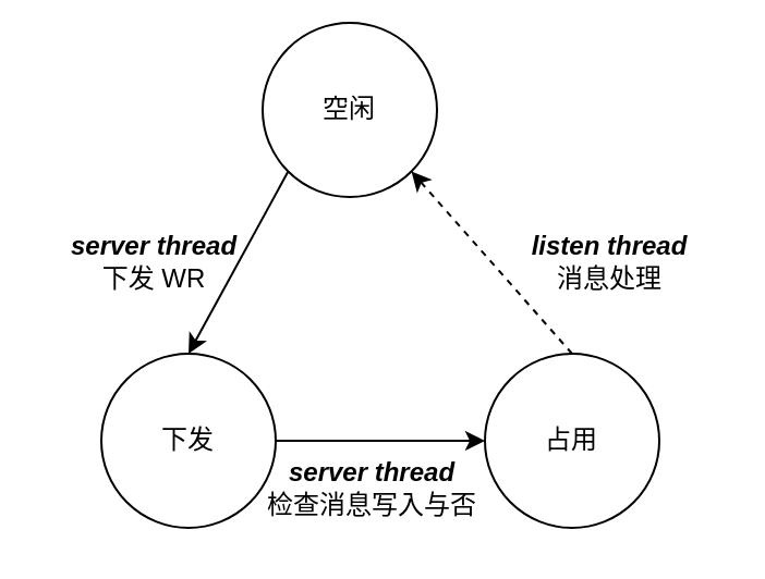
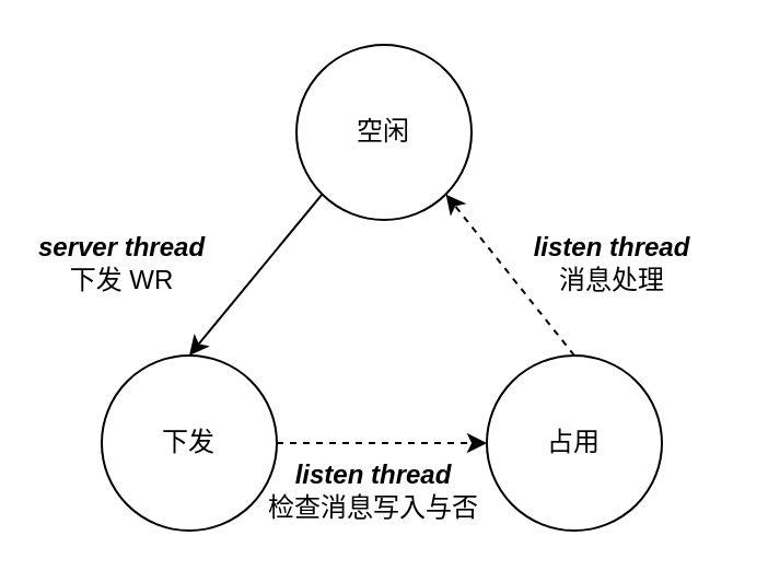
  <mxCell id="0" />
  <mxCell id="1" parent="0" />
- <mxCell id="2" value="空闲" style="ellipse;whiteSpace=wrap;html=1;aspect=fixed;" vertex="1" parent="1"><mxGeometry x="120" y="10" width="80" height="80" as="geometry" /></mxCell>
- <mxCell id="3" style="edgeStyle=orthogonalEdgeStyle;rounded=0;orthogonalLoop=1;jettySize=auto;html=1;exitX=1;exitY=0.5;exitDx=0;exitDy=0;entryX=0;entryY=0.5;entryDx=0;entryDy=0;dashed=0;" edge="1" parent="1" source="4" target="5"><mxGeometry relative="1" as="geometry" /></mxCell>
+ <mxCell id="2" value="空闲" style="ellipse;whiteSpace=wrap;html=1;aspect=fixed;" vertex="1" parent="1"><mxGeometry x="135" y="20" width="80" height="80" as="geometry" /></mxCell>
+ <mxCell id="3" style="edgeStyle=orthogonalEdgeStyle;rounded=0;orthogonalLoop=1;jettySize=auto;html=1;exitX=1;exitY=0.5;exitDx=0;exitDy=0;entryX=0;entryY=0.5;entryDx=0;entryDy=0;dashed=1;" edge="1" parent="1" source="4" target="5"><mxGeometry relative="1" as="geometry" /></mxCell>
  <mxCell id="4" value="下发" style="ellipse;whiteSpace=wrap;html=1;aspect=fixed;" vertex="1" parent="1"><mxGeometry x="46" y="162" width="80" height="80" as="geometry" /></mxCell>
  <mxCell id="5" value="占用" style="ellipse;whiteSpace=wrap;html=1;aspect=fixed;" vertex="1" parent="1"><mxGeometry x="222" y="162" width="80" height="80" as="geometry" /></mxCell>
  <mxCell id="6" value="" style="endArrow=classic;html=1;rounded=0;exitX=0;exitY=1;exitDx=0;exitDy=0;entryX=0.5;entryY=0;entryDx=0;entryDy=0;dashed=0;" edge="1" parent="1" source="2" target="4"><mxGeometry width="50" height="50" relative="1" as="geometry"><mxPoint x="-55" y="332" as="sourcePoint" /><mxPoint x="-5" y="282" as="targetPoint" /></mxGeometry></mxCell>
  <mxCell id="7" value="" style="endArrow=classic;html=1;rounded=0;entryX=1;entryY=1;entryDx=0;entryDy=0;exitX=0.5;exitY=0;exitDx=0;exitDy=0;dashed=1;" edge="1" parent="1" source="5" target="2"><mxGeometry width="50" height="50" relative="1" as="geometry"><mxPoint x="335" y="302" as="sourcePoint" /><mxPoint x="385" y="252" as="targetPoint" /></mxGeometry></mxCell>
  <mxCell id="8" value="&lt;b&gt;&lt;i&gt;listen thread&lt;/i&gt;&lt;/b&gt;&lt;div&gt;消息处理&lt;/div&gt;" style="text;html=1;align=center;verticalAlign=middle;resizable=0;points=[];autosize=1;strokeColor=none;fillColor=none;" vertex="1" parent="1"><mxGeometry x="229" y="100" width="100" height="40" as="geometry" /></mxCell>
- <mxCell id="9" value="&lt;b&gt;&lt;i&gt;server thread&lt;/i&gt;&lt;/b&gt;&lt;div&gt;下发 WR&lt;/div&gt;" style="text;html=1;align=center;verticalAlign=middle;resizable=0;points=[];autosize=1;strokeColor=none;fillColor=none;" vertex="1" parent="1"><mxGeometry x="20" y="100" width="100" height="40" as="geometry" /></mxCell>
- <mxCell id="10" value="&lt;b&gt;&lt;i&gt;server thread&lt;/i&gt;&lt;/b&gt;&lt;div&gt;检查消息写入与否&lt;/div&gt;" style="text;html=1;align=center;verticalAlign=middle;resizable=0;points=[];autosize=1;strokeColor=none;fillColor=none;" vertex="1" parent="1"><mxGeometry x="110" y="204" width="120" height="40" as="geometry" /></mxCell>
+ <mxCell id="9" value="&lt;b&gt;&lt;i&gt;server thread&lt;/i&gt;&lt;/b&gt;&lt;div&gt;下发 WR&lt;/div&gt;" style="text;html=1;align=center;verticalAlign=middle;resizable=0;points=[];autosize=1;strokeColor=none;fillColor=none;" vertex="1" parent="1"><mxGeometry x="5" y="100" width="100" height="40" as="geometry" /></mxCell>
+ <mxCell id="10" value="&lt;b&gt;&lt;i&gt;listen thread&lt;/i&gt;&lt;/b&gt;&lt;div&gt;检查消息写入与否&lt;/div&gt;" style="text;html=1;align=center;verticalAlign=middle;resizable=0;points=[];autosize=1;strokeColor=none;fillColor=none;" vertex="1" parent="1"><mxGeometry x="110" y="204" width="120" height="40" as="geometry" /></mxCell>
